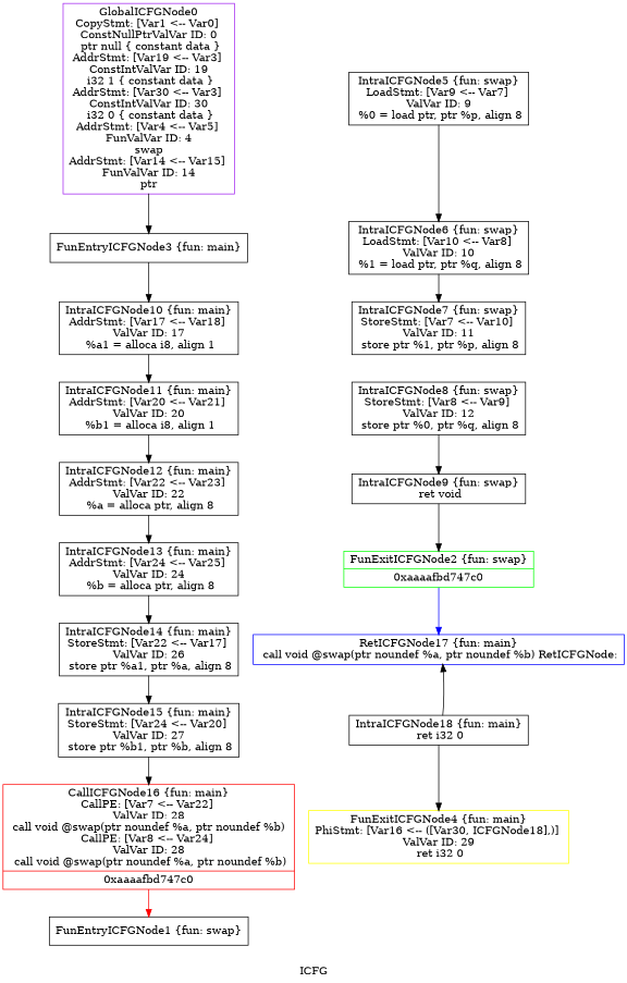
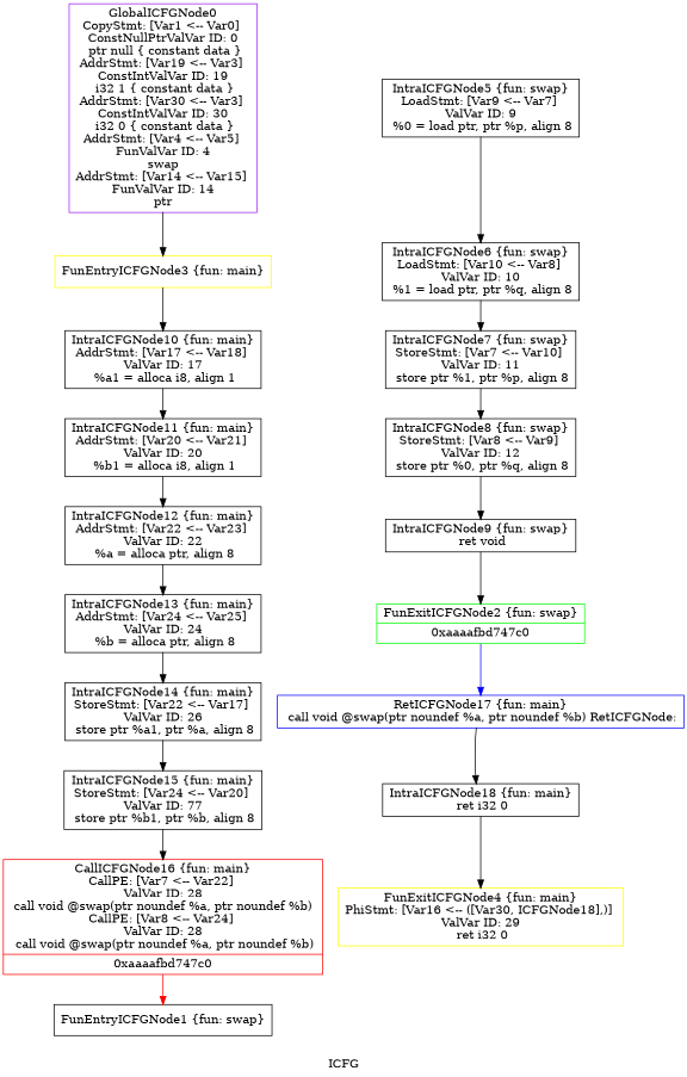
  digraph {
    label=ICFG
    node [color=black shape=record]
    edge [style=solid]
    n1 [color=purple label="{GlobalICFGNode0\nCopyStmt: [Var1 \<-- Var0]  \nConstNullPtrValVar ID: 0\n ptr null \{ constant data \}\nAddrStmt: [Var19 \<-- Var3]  \nConstIntValVar ID: 19\n i32 1 \{ constant data \}\nAddrStmt: [Var30 \<-- Var3]  \nConstIntValVar ID: 30\n i32 0 \{ constant data \}\nAddrStmt: [Var4 \<-- Var5]  \nFunValVar ID: 4\nswap\nAddrStmt: [Var14 \<-- Var15]  \nFunValVar ID: 14\nptr}"]
-   n2 [label="{FunEntryICFGNode3 \{fun: main\}}"]
+   n2 [color=yellow label="{FunEntryICFGNode3 \{fun: main\}}"]
    n3 [label="{IntraICFGNode10 \{fun: main\}\nAddrStmt: [Var17 \<-- Var18]  \nValVar ID: 17\n   %a1 = alloca i8, align 1 }"]
    n4 [label="{IntraICFGNode11 \{fun: main\}\nAddrStmt: [Var20 \<-- Var21]  \nValVar ID: 20\n   %b1 = alloca i8, align 1 }"]
    n5 [label="{FunEntryICFGNode1 \{fun: swap\}}"]
    n6 [label="{IntraICFGNode5 \{fun: swap\}\nLoadStmt: [Var9 \<-- Var7]  \nValVar ID: 9\n   %0 = load ptr, ptr %p, align 8 }"]
    n7 [label="{IntraICFGNode6 \{fun: swap\}\nLoadStmt: [Var10 \<-- Var8]  \nValVar ID: 10\n   %1 = load ptr, ptr %q, align 8 }"]
    n8 [label="{IntraICFGNode7 \{fun: swap\}\nStoreStmt: [Var7 \<-- Var10]  \nValVar ID: 11\n   store ptr %1, ptr %p, align 8 }"]
    n9 [color=green label="{FunExitICFGNode2 \{fun: swap\}|{<s0>0xaaaafbd747c0}}"]
    n10 [color=blue label="{RetICFGNode17 \{fun: main\}\n   call void @swap(ptr noundef %a, ptr noundef %b) RetICFGNode: }"]
    n11 [label="{IntraICFGNode18 \{fun: main\}\n   ret i32 0 }"]
    n12 [color=yellow label="{FunExitICFGNode4 \{fun: main\}\nPhiStmt: [Var16 \<-- ([Var30, ICFGNode18],)]  \nValVar ID: 29\n   ret i32 0 }"]
    n13 [label="{IntraICFGNode12 \{fun: main\}\nAddrStmt: [Var22 \<-- Var23]  \nValVar ID: 22\n   %a = alloca ptr, align 8 }"]
    n14 [label="{IntraICFGNode8 \{fun: swap\}\nStoreStmt: [Var8 \<-- Var9]  \nValVar ID: 12\n   store ptr %0, ptr %q, align 8 }"]
    n15 [label="{IntraICFGNode9 \{fun: swap\}\n   ret void }"]
    n16 [label="{IntraICFGNode13 \{fun: main\}\nAddrStmt: [Var24 \<-- Var25]  \nValVar ID: 24\n   %b = alloca ptr, align 8 }"]
    n17 [label="{IntraICFGNode14 \{fun: main\}\nStoreStmt: [Var22 \<-- Var17]  \nValVar ID: 26\n   store ptr %a1, ptr %a, align 8 }"]
-   n18 [label="{IntraICFGNode15 \{fun: main\}\nStoreStmt: [Var24 \<-- Var20]  \nValVar ID: 27\n   store ptr %b1, ptr %b, align 8 }"]
+   n18 [label="{IntraICFGNode15 \{fun: main\}\nStoreStmt: [Var24 \<-- Var20]  \nValVar ID: 77\n   store ptr %b1, ptr %b, align 8 }"]
    n19 [color=red label="{CallICFGNode16 \{fun: main\}\nCallPE: [Var7 \<-- Var22]  \nValVar ID: 28\n   call void @swap(ptr noundef %a, ptr noundef %b) \nCallPE: [Var8 \<-- Var24]  \nValVar ID: 28\n   call void @swap(ptr noundef %a, ptr noundef %b) |{<s0>0xaaaafbd747c0}}"]
    n1 -> n2
    n2 -> n3
    n3 -> n4
    n4 -> n13
    n6 -> n7
    n7 -> n8
+   n8 -> n14
    n9 -> n10 [color=blue tailport=s0]
-   n11 -> n10
+   n10 -> n11
    n11 -> n12
    n13 -> n16
    n14 -> n15
    n15 -> n9
    n16 -> n17
    n17 -> n18
    n18 -> n19
    n19 -> n5 [color=red tailport=s0]
  }
